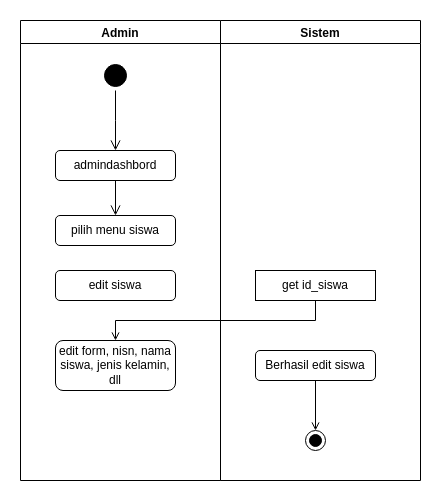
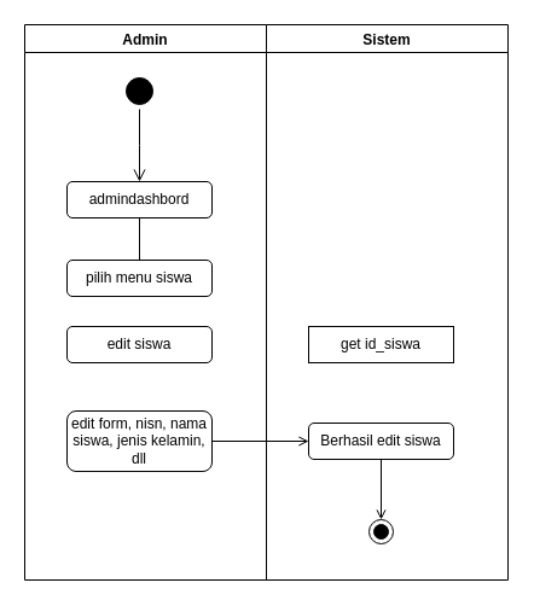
  <mxCell id="0" />
  <mxCell id="1" parent="0" />
  <mxCell id="2" value="Admin" style="swimlane;" vertex="1" parent="1"><mxGeometry x="20" y="20" width="200" height="460" as="geometry" /></mxCell>
  <mxCell id="3" value="" style="ellipse;html=1;shape=startState;fillColor=#000000;strokeColor=#000000;" vertex="1" parent="2"><mxGeometry x="80" y="40" width="30" height="30" as="geometry" /></mxCell>
  <mxCell id="4" value="" style="edgeStyle=orthogonalEdgeStyle;html=1;verticalAlign=bottom;endArrow=open;endSize=8;strokeColor=#000000;rounded=0;" edge="1" parent="2" source="3"><mxGeometry relative="1" as="geometry"><mxPoint x="95" y="130" as="targetPoint" /></mxGeometry></mxCell>
  <mxCell id="5" value="admindashbord" style="rounded=1;whiteSpace=wrap;html=1;strokeColor=#000000;" vertex="1" parent="2"><mxGeometry x="35" y="130" width="120" height="30" as="geometry" /></mxCell>
  <mxCell id="6" value="pilih menu siswa" style="rounded=1;whiteSpace=wrap;html=1;strokeColor=#000000;" vertex="1" parent="2"><mxGeometry x="35" y="195" width="120" height="30" as="geometry" /></mxCell>
- <mxCell id="7" value="" style="edgeStyle=orthogonalEdgeStyle;html=1;verticalAlign=bottom;endArrow=open;endSize=8;strokeColor=#000000;rounded=0;entryX=0.5;entryY=0;entryDx=0;entryDy=0;exitX=0.5;exitY=1;exitDx=0;exitDy=0;" edge="1" parent="2" source="5" target="6"><mxGeometry relative="1" as="geometry"><mxPoint x="105" y="140" as="targetPoint" /><mxPoint x="105" y="80" as="sourcePoint" /></mxGeometry></mxCell>
+ <mxCell id="7" value="" style="edgeStyle=orthogonalEdgeStyle;html=1;verticalAlign=bottom;endArrow=none;endSize=8;strokeColor=#000000;rounded=0;entryX=0.5;entryY=0;entryDx=0;entryDy=0;exitX=0.5;exitY=1;exitDx=0;exitDy=0;" edge="1" parent="2" source="5" target="6"><mxGeometry relative="1" as="geometry"><mxPoint x="105" y="140" as="targetPoint" /><mxPoint x="105" y="80" as="sourcePoint" /></mxGeometry></mxCell>
  <mxCell id="8" value="edit siswa" style="rounded=1;whiteSpace=wrap;html=1;strokeColor=#000000;" vertex="1" parent="2"><mxGeometry x="35" y="250" width="120" height="30" as="geometry" /></mxCell>
  <mxCell id="9" value="edit form, nisn, nama siswa, jenis kelamin, dll" style="rounded=1;whiteSpace=wrap;html=1;strokeColor=#000000;" vertex="1" parent="2"><mxGeometry x="35" y="320" width="120" height="50" as="geometry" /></mxCell>
  <mxCell id="10" value="Sistem" style="swimlane;" vertex="1" parent="1"><mxGeometry x="220" y="20" width="200" height="460" as="geometry" /></mxCell>
  <mxCell id="11" value="" style="ellipse;html=1;shape=endState;fillColor=#000000;strokeColor=#000000;" vertex="1" parent="10"><mxGeometry x="85" y="410" width="20" height="20" as="geometry" /></mxCell>
  <mxCell id="12" style="edgeStyle=orthogonalEdgeStyle;rounded=0;orthogonalLoop=1;jettySize=auto;html=1;exitX=0.5;exitY=1;exitDx=0;exitDy=0;entryX=0.5;entryY=0;entryDx=0;entryDy=0;endArrow=open;endFill=0;" edge="1" parent="10" source="13" target="11"><mxGeometry relative="1" as="geometry" /></mxCell>
  <mxCell id="13" value="Berhasil edit siswa" style="rounded=1;whiteSpace=wrap;html=1;strokeColor=#000000;" vertex="1" parent="10"><mxGeometry x="35" y="330" width="120" height="30" as="geometry" /></mxCell>
  <mxCell id="14" value="get id_siswa" style="whiteSpace=wrap;html=1;strokeColor=#000000;rounded=0;" vertex="1" parent="10"><mxGeometry x="35" y="250" width="120" height="30" as="geometry" /></mxCell>
- <mxCell id="15" style="edgeStyle=orthogonalEdgeStyle;rounded=0;orthogonalLoop=1;jettySize=auto;html=1;exitX=0.5;exitY=1;exitDx=0;exitDy=0;endArrow=open;endFill=0;" edge="1" parent="1" source="14" target="9"><mxGeometry relative="1" as="geometry" /></mxCell>
+ <mxCell id="16" style="edgeStyle=orthogonalEdgeStyle;rounded=0;orthogonalLoop=1;jettySize=auto;html=1;exitX=1;exitY=0.5;exitDx=0;exitDy=0;entryX=0;entryY=0.5;entryDx=0;entryDy=0;endArrow=open;endFill=0;" edge="1" parent="1" source="9" target="13"><mxGeometry relative="1" as="geometry" /></mxCell>
